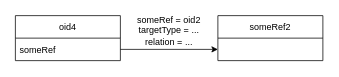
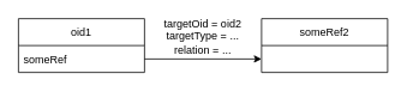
  <mxCell id="0" />
  <mxCell id="1" parent="0" />
- <mxCell id="2" value="oid4" style="swimlane;fontStyle=0;childLayout=stackLayout;horizontal=1;startSize=30;horizontalStack=0;resizeParent=1;resizeParentMax=0;resizeLast=0;collapsible=1;marginBottom=0;" parent="1" vertex="1"><mxGeometry x="20" y="20" width="140" height="60" as="geometry" /></mxCell>
+ <mxCell id="2" value="oid1" style="swimlane;fontStyle=0;childLayout=stackLayout;horizontal=1;startSize=30;horizontalStack=0;resizeParent=1;resizeParentMax=0;resizeLast=0;collapsible=1;marginBottom=0;" parent="1" vertex="1"><mxGeometry x="20" y="20" width="140" height="60" as="geometry" /></mxCell>
  <mxCell id="3" value="someRef" style="text;strokeColor=none;fillColor=none;align=left;verticalAlign=middle;spacingLeft=4;spacingRight=4;overflow=hidden;points=[[0,0.5],[1,0.5]];portConstraint=eastwest;rotatable=0;" parent="2" vertex="1"><mxGeometry y="30" width="140" height="30" as="geometry" /></mxCell>
  <mxCell id="4" value="someRef2" style="swimlane;fontStyle=0;childLayout=stackLayout;horizontal=1;startSize=30;horizontalStack=0;resizeParent=1;resizeParentMax=0;resizeLast=0;collapsible=1;marginBottom=0;" parent="1" vertex="1"><mxGeometry x="290" y="20" width="140" height="60" as="geometry" /></mxCell>
  <mxCell id="5" value="" style="endArrow=classic;html=1;rounded=0;exitX=1;exitY=0.5;exitDx=0;exitDy=0;entryX=0;entryY=0.75;entryDx=0;entryDy=0;" parent="1" source="3" target="4" edge="1"><mxGeometry width="50" height="50" relative="1" as="geometry"><mxPoint x="300" y="330" as="sourcePoint" /><mxPoint x="350" y="280" as="targetPoint" /></mxGeometry></mxCell>
- <mxCell id="6" value="someRef = oid2&lt;br&gt;targetType = ...&lt;br&gt;relation = ..." style="text;html=1;strokeColor=none;fillColor=none;align=center;verticalAlign=middle;whiteSpace=wrap;rounded=0;" parent="1" vertex="1"><mxGeometry x="170" y="20" width="110" height="40" as="geometry" /></mxCell>
+ <mxCell id="6" value="targetOid = oid2&lt;br&gt;targetType = ...&lt;br&gt;relation = ..." style="text;html=1;strokeColor=none;fillColor=none;align=center;verticalAlign=middle;whiteSpace=wrap;rounded=0;" parent="1" vertex="1"><mxGeometry x="170" y="20" width="110" height="40" as="geometry" /></mxCell>
